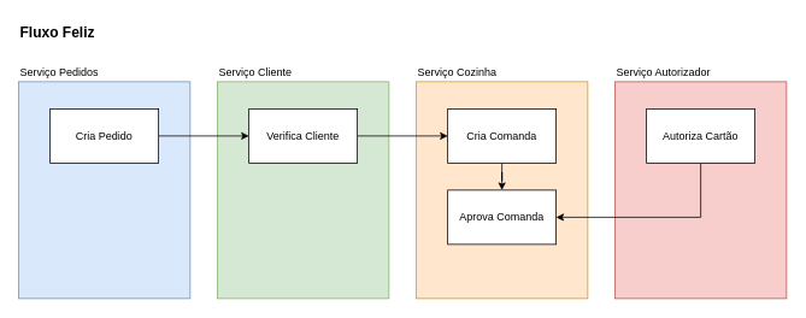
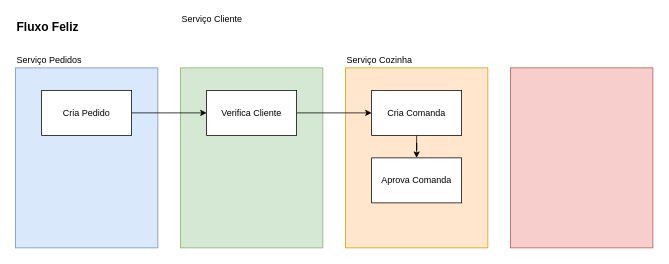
  <mxCell id="0" />
  <mxCell id="1" parent="0" />
  <mxCell id="2" value="" style="rounded=0;whiteSpace=wrap;html=1;fillColor=#dae8fc;strokeColor=#6c8ebf;" vertex="1" parent="1"><mxGeometry x="20" y="90" width="190" height="240" as="geometry" /></mxCell>
  <mxCell id="3" value="" style="rounded=0;whiteSpace=wrap;html=1;fillColor=#d5e8d4;strokeColor=#82b366;" vertex="1" parent="1"><mxGeometry x="240" y="90" width="190" height="240" as="geometry" /></mxCell>
  <mxCell id="4" value="" style="rounded=0;whiteSpace=wrap;html=1;fillColor=#ffe6cc;strokeColor=#d79b00;" vertex="1" parent="1"><mxGeometry x="460" y="90" width="190" height="240" as="geometry" /></mxCell>
  <mxCell id="5" value="" style="rounded=0;whiteSpace=wrap;html=1;fillColor=#f8cecc;strokeColor=#b85450;" vertex="1" parent="1"><mxGeometry x="680" y="90" width="190" height="240" as="geometry" /></mxCell>
  <mxCell id="6" style="edgeStyle=orthogonalEdgeStyle;rounded=0;orthogonalLoop=1;jettySize=auto;html=1;" edge="1" parent="1" source="7" target="10"><mxGeometry relative="1" as="geometry" /></mxCell>
  <mxCell id="7" value="Cria Pedido" style="rounded=0;whiteSpace=wrap;html=1;" vertex="1" parent="1"><mxGeometry x="55" y="120" width="120" height="60" as="geometry" /></mxCell>
  <mxCell id="8" value="Serviço Pedidos" style="text;html=1;align=left;verticalAlign=middle;whiteSpace=wrap;rounded=0;" vertex="1" parent="1"><mxGeometry x="20" y="70" width="120" height="20" as="geometry" /></mxCell>
  <mxCell id="9" style="edgeStyle=orthogonalEdgeStyle;rounded=0;orthogonalLoop=1;jettySize=auto;html=1;" edge="1" parent="1" source="10" target="13"><mxGeometry relative="1" as="geometry" /></mxCell>
  <mxCell id="10" value="Verifica Cliente" style="rounded=0;whiteSpace=wrap;html=1;" vertex="1" parent="1"><mxGeometry x="275" y="120" width="120" height="60" as="geometry" /></mxCell>
- <mxCell id="11" value="Serviço Cliente" style="text;html=1;align=left;verticalAlign=middle;whiteSpace=wrap;rounded=0;" vertex="1" parent="1"><mxGeometry x="240" y="70" width="120" height="20" as="geometry" /></mxCell>
+ <mxCell id="11" value="Serviço Cliente" style="text;html=1;align=left;verticalAlign=middle;whiteSpace=wrap;rounded=0;" vertex="1" parent="1"><mxGeometry x="240" y="15" width="120" height="20" as="geometry" /></mxCell>
  <mxCell id="12" style="edgeStyle=orthogonalEdgeStyle;rounded=0;orthogonalLoop=1;jettySize=auto;html=1;" edge="1" parent="1" source="13" target="18"><mxGeometry relative="1" as="geometry" /></mxCell>
  <mxCell id="13" value="Cria Comanda" style="rounded=0;whiteSpace=wrap;html=1;" vertex="1" parent="1"><mxGeometry x="495" y="120" width="120" height="60" as="geometry" /></mxCell>
  <mxCell id="14" value="Serviço Cozinha" style="text;html=1;align=left;verticalAlign=middle;whiteSpace=wrap;rounded=0;" vertex="1" parent="1"><mxGeometry x="460" y="70" width="120" height="20" as="geometry" /></mxCell>
- <mxCell id="15" style="edgeStyle=orthogonalEdgeStyle;rounded=0;orthogonalLoop=1;jettySize=auto;html=1;entryX=1;entryY=0.5;entryDx=0;entryDy=0;exitX=0.5;exitY=1;exitDx=0;exitDy=0;" edge="1" parent="1" source="16" target="18"><mxGeometry relative="1" as="geometry" /></mxCell>
- <mxCell id="16" value="Autoriza Cartão" style="rounded=0;whiteSpace=wrap;html=1;" vertex="1" parent="1"><mxGeometry x="715" y="120" width="120" height="60" as="geometry" /></mxCell>
- <mxCell id="17" value="Serviço Autorizador" style="text;html=1;align=left;verticalAlign=middle;whiteSpace=wrap;rounded=0;" vertex="1" parent="1"><mxGeometry x="680" y="70" width="120" height="20" as="geometry" /></mxCell>
  <mxCell id="18" value="Aprova Comanda" style="rounded=0;whiteSpace=wrap;html=1;" vertex="1" parent="1"><mxGeometry x="495" y="210" width="120" height="60" as="geometry" /></mxCell>
  <mxCell id="19" value="Fluxo Feliz" style="text;html=1;align=left;verticalAlign=middle;whiteSpace=wrap;rounded=0;fontSize=16;fontStyle=1" vertex="1" parent="1"><mxGeometry x="20" y="20" width="150" height="30" as="geometry" /></mxCell>
